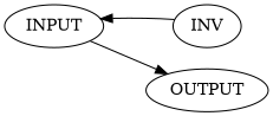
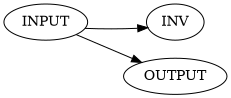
  digraph {
    rankdir=LR
    n1 [label=INPUT]
    n2 [label=INV]
    n3 [label=OUTPUT]
-   n2 -> n1
+   n1 -> n2
    n1 -> n3
  }
